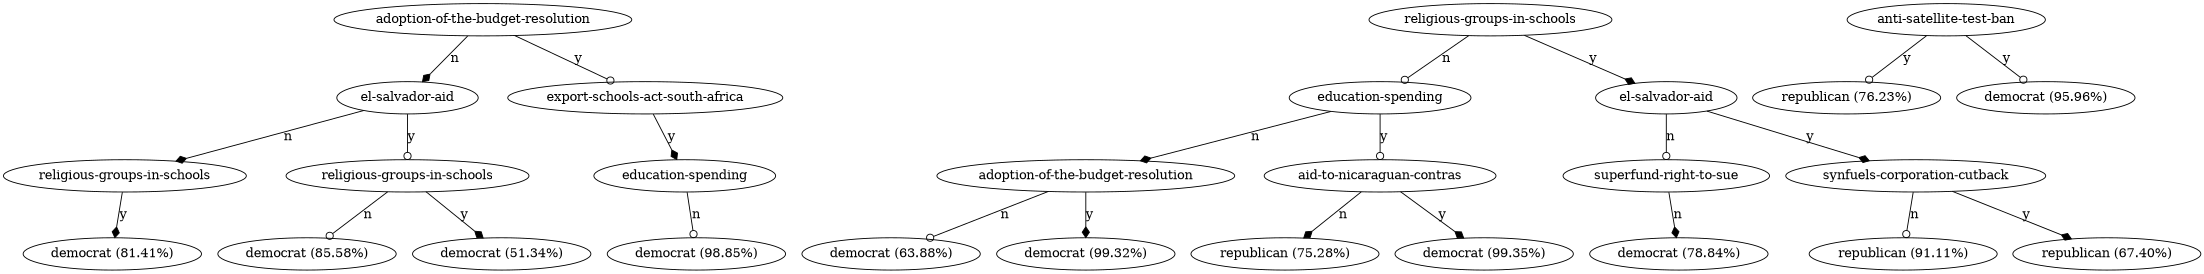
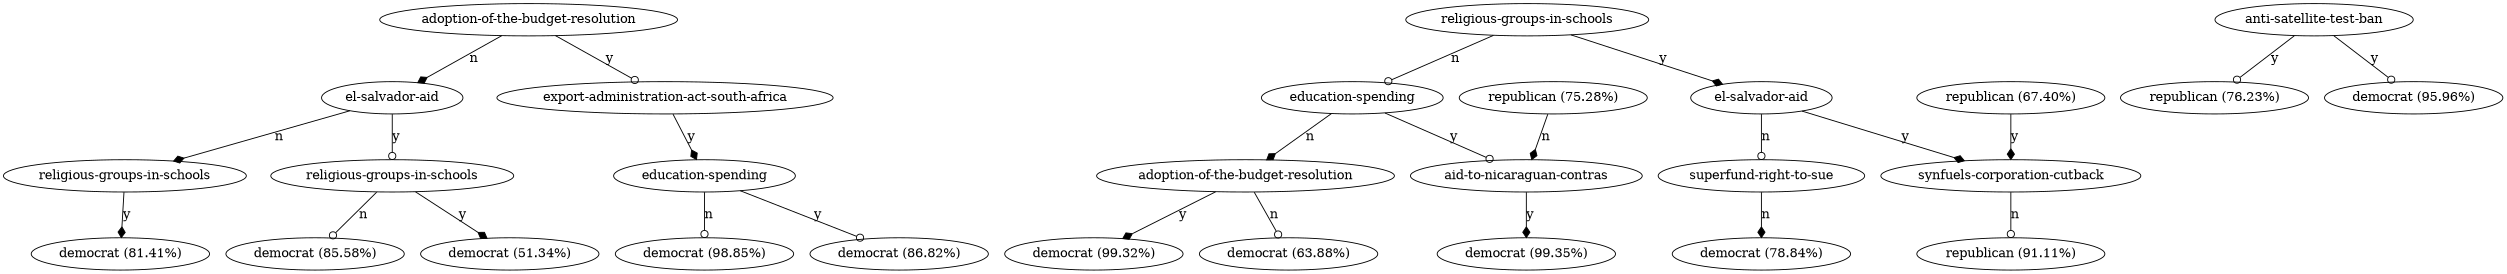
  digraph {
    node [shape=oval]
    edge [arrowhead=diamond]
    n1 [label="adoption-of-the-budget-resolution"]
    n2 [label="el-salvador-aid"]
-   n3 [label="export-schools-act-south-africa"]
+   n3 [label="export-administration-act-south-africa"]
    n4 [label="religious-groups-in-schools"]
    n5 [label="education-spending"]
    n6 [label="el-salvador-aid"]
    n7 [label="religious-groups-in-schools"]
    n8 [label="religious-groups-in-schools"]
    n9 [label="education-spending"]
    n10 [label="democrat (81.41%)"]
    n11 [label="democrat (85.58%)"]
    n12 [label="democrat (51.34%)"]
    n13 [label="anti-satellite-test-ban"]
    n14 [label="republican (76.23%)"]
    n15 [label="democrat (95.96%)"]
    n16 [label="democrat (98.85%)"]
+   n17 [label="democrat (86.82%)"]
    n18 [label="adoption-of-the-budget-resolution"]
    n19 [label="aid-to-nicaraguan-contras"]
    n20 [label="superfund-right-to-sue"]
    n21 [label="synfuels-corporation-cutback"]
    n22 [label="democrat (63.88%)"]
    n23 [label="democrat (99.32%)"]
    n24 [label="republican (75.28%)"]
    n25 [label="democrat (99.35%)"]
    n26 [label="democrat (78.84%)"]
    n27 [label="republican (91.11%)"]
    n28 [label="republican (67.40%)"]
    n1 -> n2 [label=n]
    n1 -> n3 [arrowhead=odot label=y]
    n2 -> n7 [label=n]
    n2 -> n8 [arrowhead=odot label=y]
    n3 -> n9 [label=y]
    n4 -> n5 [arrowhead=odot label=n]
    n4 -> n6 [label=y]
    n5 -> n18 [label=n]
    n5 -> n19 [arrowhead=odot label=y]
    n6 -> n20 [arrowhead=odot label=n]
    n6 -> n21 [label=y]
    n7 -> n10 [label=y]
    n8 -> n11 [arrowhead=odot label=n]
    n8 -> n12 [label=y]
    n9 -> n16 [arrowhead=odot label=n]
+   n9 -> n17 [arrowhead=odot label=y]
    n13 -> n14 [arrowhead=odot label=y]
    n13 -> n15 [arrowhead=odot label=y]
    n18 -> n22 [arrowhead=odot label=n]
    n18 -> n23 [label=y]
-   n19 -> n24 [label=n]
+   n24 -> n19 [label=n]
    n19 -> n25 [label=y]
    n20 -> n26 [label=n]
    n21 -> n27 [arrowhead=odot label=n]
-   n21 -> n28 [label=y]
+   n28 -> n21 [label=y]
  }
